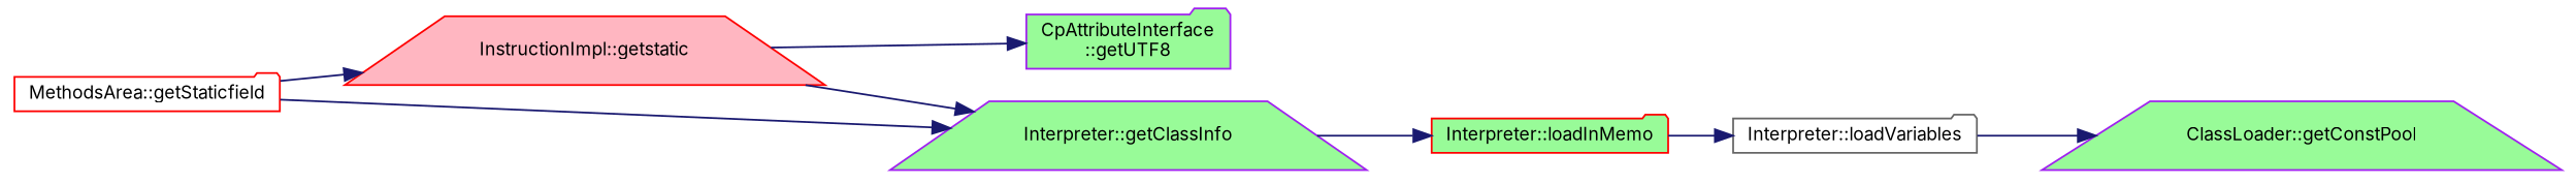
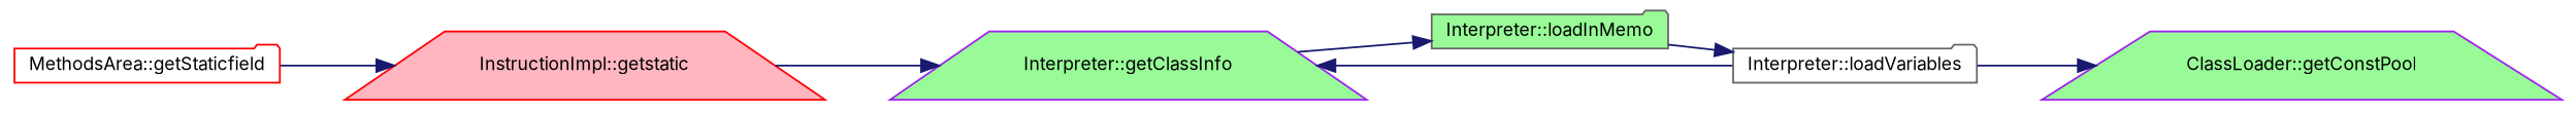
  digraph {
    fontname=Inter
    rankdir=LR
    node [color=purple fillcolor=palegreen fontname=Inter fontsize=10 shape=folder style=filled]
    edge [color=midnightblue fontname=Inter fontsize=10 labelfontname=Helvetica labelfontsize=10 style=solid]
    n1 [color=red fillcolor=lightpink fontcolor=black height=0.2 label="InstructionImpl::getstatic" shape=trapezium width=0.4]
-   n2 [height=0.2 label="CpAttributeInterface\l::getUTF8" width=0.4]
    n3 [height=0.2 label="Interpreter::getClassInfo" shape=trapezium width=0.4]
-   n4 [color=red height=0.2 label="Interpreter::loadInMemo" width=0.4]
+   n4 [color=gray40 height=0.2 label="Interpreter::loadInMemo" width=0.4]
    n5 [color=red fillcolor=white height=0.2 label="MethodsArea::getStaticfield" width=0.4]
    n6 [color=gray40 fillcolor=white height=0.2 label="Interpreter::loadVariables" width=0.4]
    n7 [height=0.2 label="ClassLoader::getConstPool" shape=trapezium width=0.4]
-   n1 -> n2
    n1 -> n3
    n3 -> n4
    n4 -> n6
    n5 -> n1
-   n5 -> n3
+   n6 -> n3
    n6 -> n7
  }
